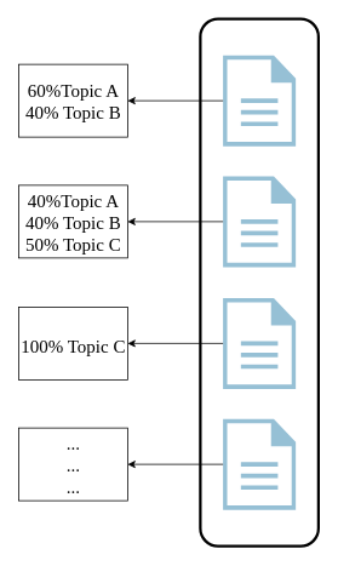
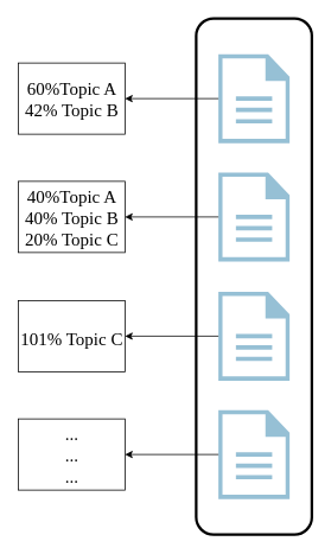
  <mxCell id="0" />
  <mxCell id="1" parent="0" />
  <mxCell id="2" value="" style="rounded=1;whiteSpace=wrap;html=1;fillColor=none;shadow=0;strokeWidth=3;" vertex="1" parent="1"><mxGeometry x="220" y="20" width="130" height="580" as="geometry" /></mxCell>
  <mxCell id="3" value="" style="group" vertex="1" connectable="0" parent="1"><mxGeometry x="245" y="60" width="80" height="500" as="geometry" /></mxCell>
  <mxCell id="4" value="" style="pointerEvents=1;shadow=0;dashed=0;html=1;strokeColor=none;fillColor=#96C0D5;labelPosition=center;verticalLabelPosition=bottom;verticalAlign=top;outlineConnect=0;align=center;shape=mxgraph.office.concepts.document;" vertex="1" parent="3"><mxGeometry width="80" height="100" as="geometry" /></mxCell>
  <mxCell id="5" value="" style="pointerEvents=1;shadow=0;dashed=0;html=1;strokeColor=none;fillColor=#96C0D5;labelPosition=center;verticalLabelPosition=bottom;verticalAlign=top;outlineConnect=0;align=center;shape=mxgraph.office.concepts.document;" vertex="1" parent="3"><mxGeometry y="133" width="80" height="100" as="geometry" /></mxCell>
  <mxCell id="6" value="" style="pointerEvents=1;shadow=0;dashed=0;html=1;strokeColor=none;fillColor=#96C0D5;labelPosition=center;verticalLabelPosition=bottom;verticalAlign=top;outlineConnect=0;align=center;shape=mxgraph.office.concepts.document;" vertex="1" parent="3"><mxGeometry y="267" width="80" height="100" as="geometry" /></mxCell>
  <mxCell id="7" value="" style="pointerEvents=1;shadow=0;dashed=0;html=1;strokeColor=none;fillColor=#96C0D5;labelPosition=center;verticalLabelPosition=bottom;verticalAlign=top;outlineConnect=0;align=center;shape=mxgraph.office.concepts.document;" vertex="1" parent="3"><mxGeometry y="400" width="80" height="100" as="geometry" /></mxCell>
- <mxCell id="8" value="&lt;div style=&quot;font-size: 20px&quot;&gt;&lt;font style=&quot;font-size: 20px&quot;&gt;60%Topic A&lt;/font&gt;&lt;/div&gt;&lt;div style=&quot;font-size: 20px&quot;&gt;&lt;font style=&quot;font-size: 20px&quot;&gt;40% Topic B&lt;br&gt;&lt;/font&gt;&lt;/div&gt;" style="text;html=1;align=center;verticalAlign=middle;resizable=0;points=[];autosize=1;fontSize=30;fontFamily=Palatino Linotype;labelBorderColor=none;labelBackgroundColor=none;strokeColor=#000000;sketch=0;" vertex="1" parent="1"><mxGeometry x="20" y="70" width="120" height="80" as="geometry" /></mxCell>
- <mxCell id="9" value="&lt;div style=&quot;font-size: 20px&quot;&gt;&lt;font style=&quot;font-size: 20px&quot;&gt;40%Topic A&lt;/font&gt;&lt;/div&gt;&lt;div style=&quot;font-size: 20px&quot;&gt;&lt;font style=&quot;font-size: 20px&quot;&gt;40% Topic B&lt;/font&gt;&lt;/div&gt;&lt;div style=&quot;font-size: 20px&quot;&gt;&lt;font style=&quot;font-size: 20px&quot;&gt;50% Topic C&lt;br&gt;&lt;/font&gt;&lt;/div&gt;" style="text;html=1;align=center;verticalAlign=middle;resizable=0;points=[];autosize=1;fontSize=30;fontFamily=Palatino Linotype;strokeWidth=1;labelBorderColor=none;labelBackgroundColor=none;strokeColor=#000000;sketch=0;" vertex="1" parent="1"><mxGeometry x="20" y="203" width="120" height="80" as="geometry" /></mxCell>
- <mxCell id="10" value="&lt;font style=&quot;font-size: 20px&quot;&gt;&lt;font style=&quot;font-size: 20px&quot;&gt;100% Topic C&lt;/font&gt;&lt;br&gt;&lt;/font&gt;" style="text;html=1;align=center;verticalAlign=middle;resizable=0;points=[];autosize=1;fontSize=30;fontFamily=Palatino Linotype;labelBorderColor=none;labelBackgroundColor=none;strokeColor=#000000;sketch=0;" vertex="1" parent="1"><mxGeometry x="20" y="337" width="120" height="80" as="geometry" /></mxCell>
+ <mxCell id="8" value="&lt;div style=&quot;font-size: 20px&quot;&gt;&lt;font style=&quot;font-size: 20px&quot;&gt;60%Topic A&lt;/font&gt;&lt;/div&gt;&lt;div style=&quot;font-size: 20px&quot;&gt;&lt;font style=&quot;font-size: 20px&quot;&gt;42% Topic B&lt;br&gt;&lt;/font&gt;&lt;/div&gt;" style="text;html=1;align=center;verticalAlign=middle;resizable=0;points=[];autosize=1;fontSize=30;fontFamily=Palatino Linotype;labelBorderColor=none;labelBackgroundColor=none;strokeColor=#000000;sketch=0;" vertex="1" parent="1"><mxGeometry x="20" y="70" width="120" height="80" as="geometry" /></mxCell>
+ <mxCell id="9" value="&lt;div style=&quot;font-size: 20px&quot;&gt;&lt;font style=&quot;font-size: 20px&quot;&gt;40%Topic A&lt;/font&gt;&lt;/div&gt;&lt;div style=&quot;font-size: 20px&quot;&gt;&lt;font style=&quot;font-size: 20px&quot;&gt;40% Topic B&lt;/font&gt;&lt;/div&gt;&lt;div style=&quot;font-size: 20px&quot;&gt;&lt;font style=&quot;font-size: 20px&quot;&gt;20% Topic C&lt;br&gt;&lt;/font&gt;&lt;/div&gt;" style="text;html=1;align=center;verticalAlign=middle;resizable=0;points=[];autosize=1;fontSize=30;fontFamily=Palatino Linotype;strokeWidth=1;labelBorderColor=none;labelBackgroundColor=none;strokeColor=#000000;sketch=0;" vertex="1" parent="1"><mxGeometry x="20" y="203" width="120" height="80" as="geometry" /></mxCell>
+ <mxCell id="10" value="&lt;font style=&quot;font-size: 20px&quot;&gt;&lt;font style=&quot;font-size: 20px&quot;&gt;101% Topic C&lt;/font&gt;&lt;br&gt;&lt;/font&gt;" style="text;html=1;align=center;verticalAlign=middle;resizable=0;points=[];autosize=1;fontSize=30;fontFamily=Palatino Linotype;labelBorderColor=none;labelBackgroundColor=none;strokeColor=#000000;sketch=0;" vertex="1" parent="1"><mxGeometry x="20" y="337" width="120" height="80" as="geometry" /></mxCell>
  <mxCell id="11" value="&lt;div style=&quot;font-size: 20px&quot;&gt;&lt;font style=&quot;font-size: 20px&quot;&gt;...&lt;/font&gt;&lt;/div&gt;&lt;div style=&quot;font-size: 20px&quot;&gt;&lt;font style=&quot;font-size: 20px&quot;&gt;...&lt;/font&gt;&lt;/div&gt;&lt;div style=&quot;font-size: 20px&quot;&gt;&lt;font style=&quot;font-size: 20px&quot;&gt;...&lt;br&gt;&lt;/font&gt;&lt;/div&gt;" style="text;html=1;align=center;verticalAlign=middle;resizable=0;points=[];autosize=1;fontSize=30;fontFamily=Palatino Linotype;labelBorderColor=none;labelBackgroundColor=none;strokeColor=#000000;sketch=0;" vertex="1" parent="1"><mxGeometry x="20" y="470" width="120" height="80" as="geometry" /></mxCell>
  <mxCell id="12" value="" style="edgeStyle=orthogonalEdgeStyle;rounded=0;orthogonalLoop=1;jettySize=auto;html=1;fontFamily=Palatino Linotype;fontSize=30;" edge="1" parent="1" source="6" target="10"><mxGeometry relative="1" as="geometry" /></mxCell>
  <mxCell id="13" value="" style="edgeStyle=orthogonalEdgeStyle;rounded=0;orthogonalLoop=1;jettySize=auto;html=1;fontFamily=Palatino Linotype;fontSize=30;" edge="1" parent="1" source="5" target="9"><mxGeometry relative="1" as="geometry" /></mxCell>
  <mxCell id="14" value="" style="edgeStyle=orthogonalEdgeStyle;rounded=0;orthogonalLoop=1;jettySize=auto;html=1;fontFamily=Palatino Linotype;fontSize=30;" edge="1" parent="1" source="4" target="8"><mxGeometry relative="1" as="geometry" /></mxCell>
  <mxCell id="15" value="" style="edgeStyle=orthogonalEdgeStyle;rounded=0;orthogonalLoop=1;jettySize=auto;html=1;fontFamily=Palatino Linotype;fontSize=30;" edge="1" parent="1" source="7" target="11"><mxGeometry relative="1" as="geometry" /></mxCell>
